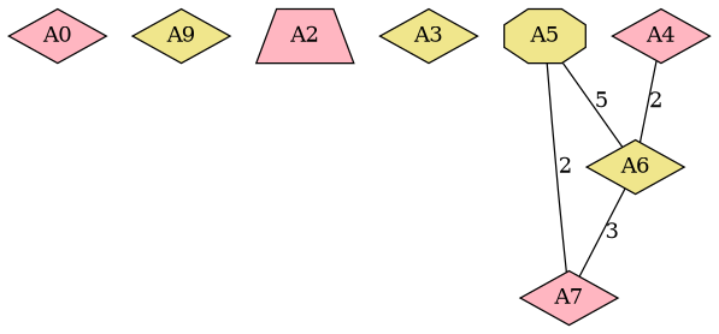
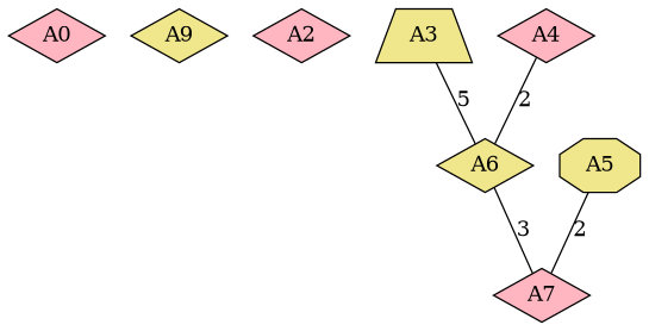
  graph {
    node [fillcolor=lightpink shape=diamond style=filled]
    A0
    n2 [fillcolor=khaki label=A9]
-   A2 [shape=trapezium]
-   A3 [fillcolor=khaki]
+   A2
+   A3 [fillcolor=khaki shape=trapezium]
    A6 [fillcolor=khaki]
    A4
    A5 [fillcolor=khaki shape=octagon]
    A7
    A6 -- A7 [label=3]
    A4 -- A6 [label=2]
-   A5 -- A6 [label=5]
+   A3 -- A6 [label=5]
    A5 -- A7 [label=2]
  }
